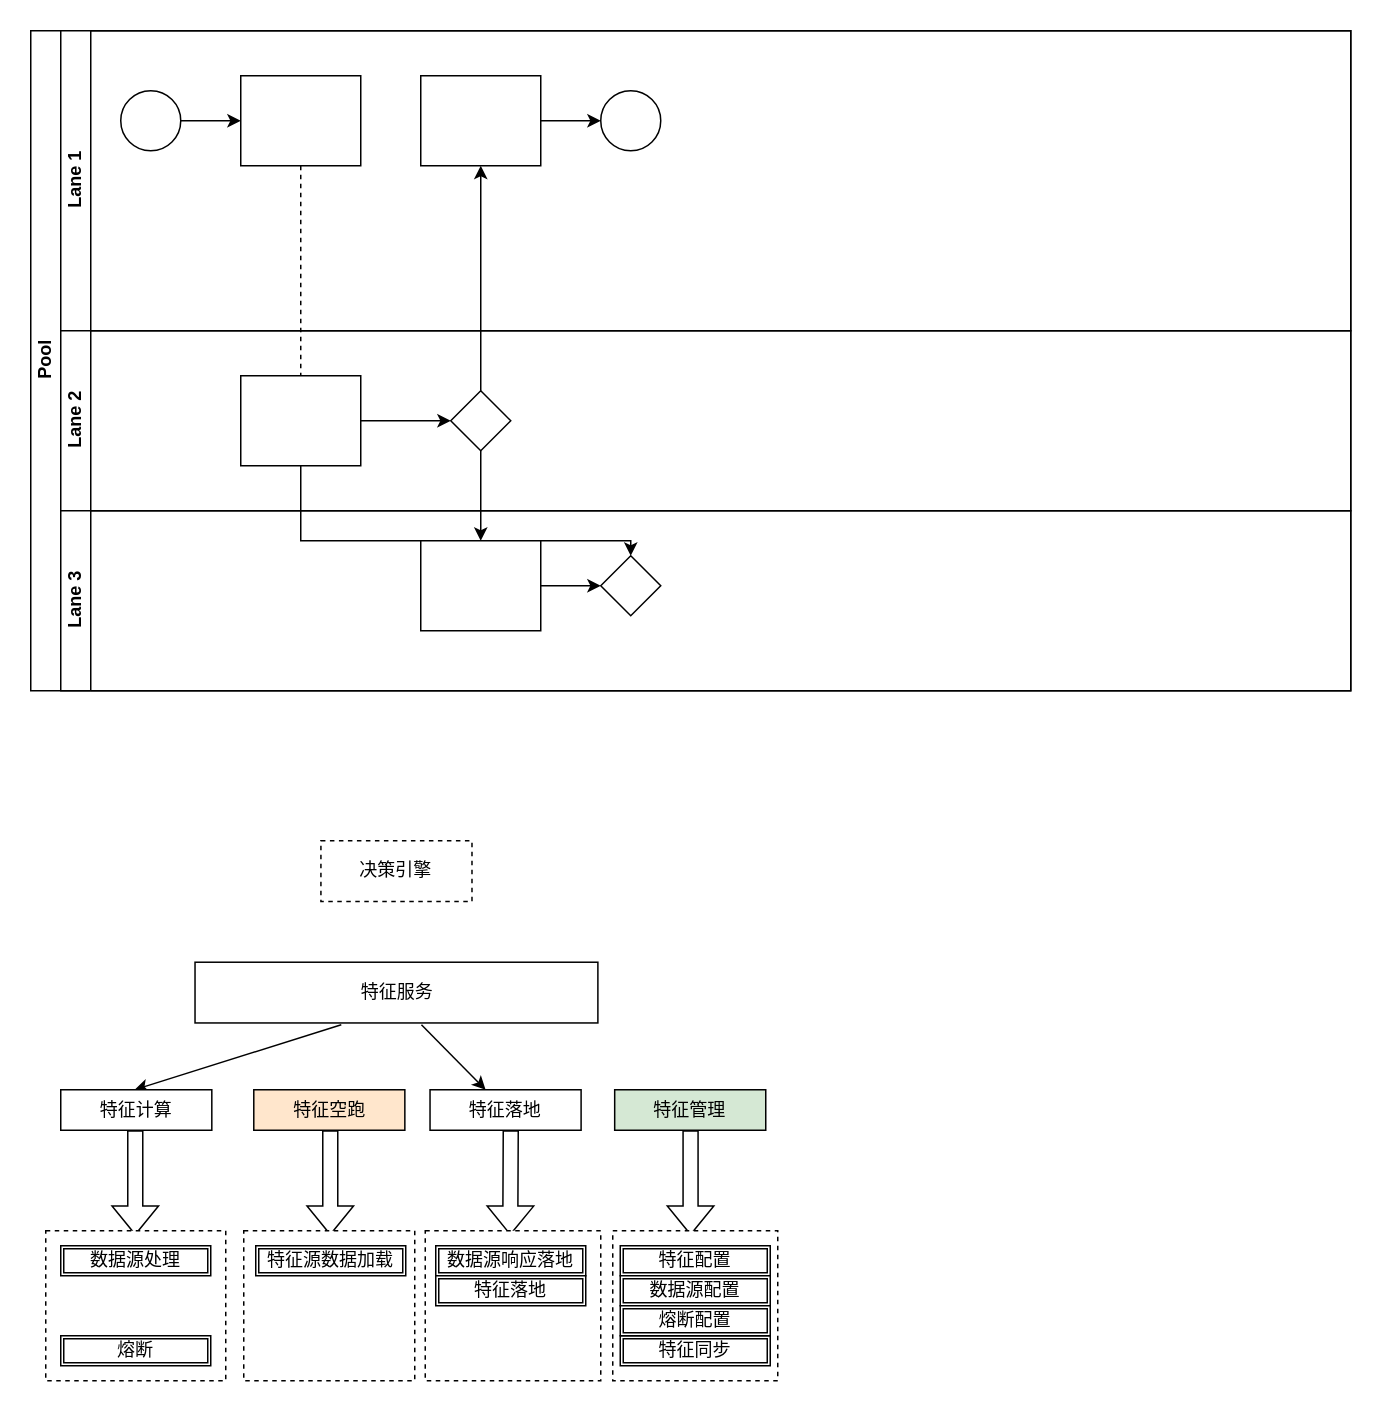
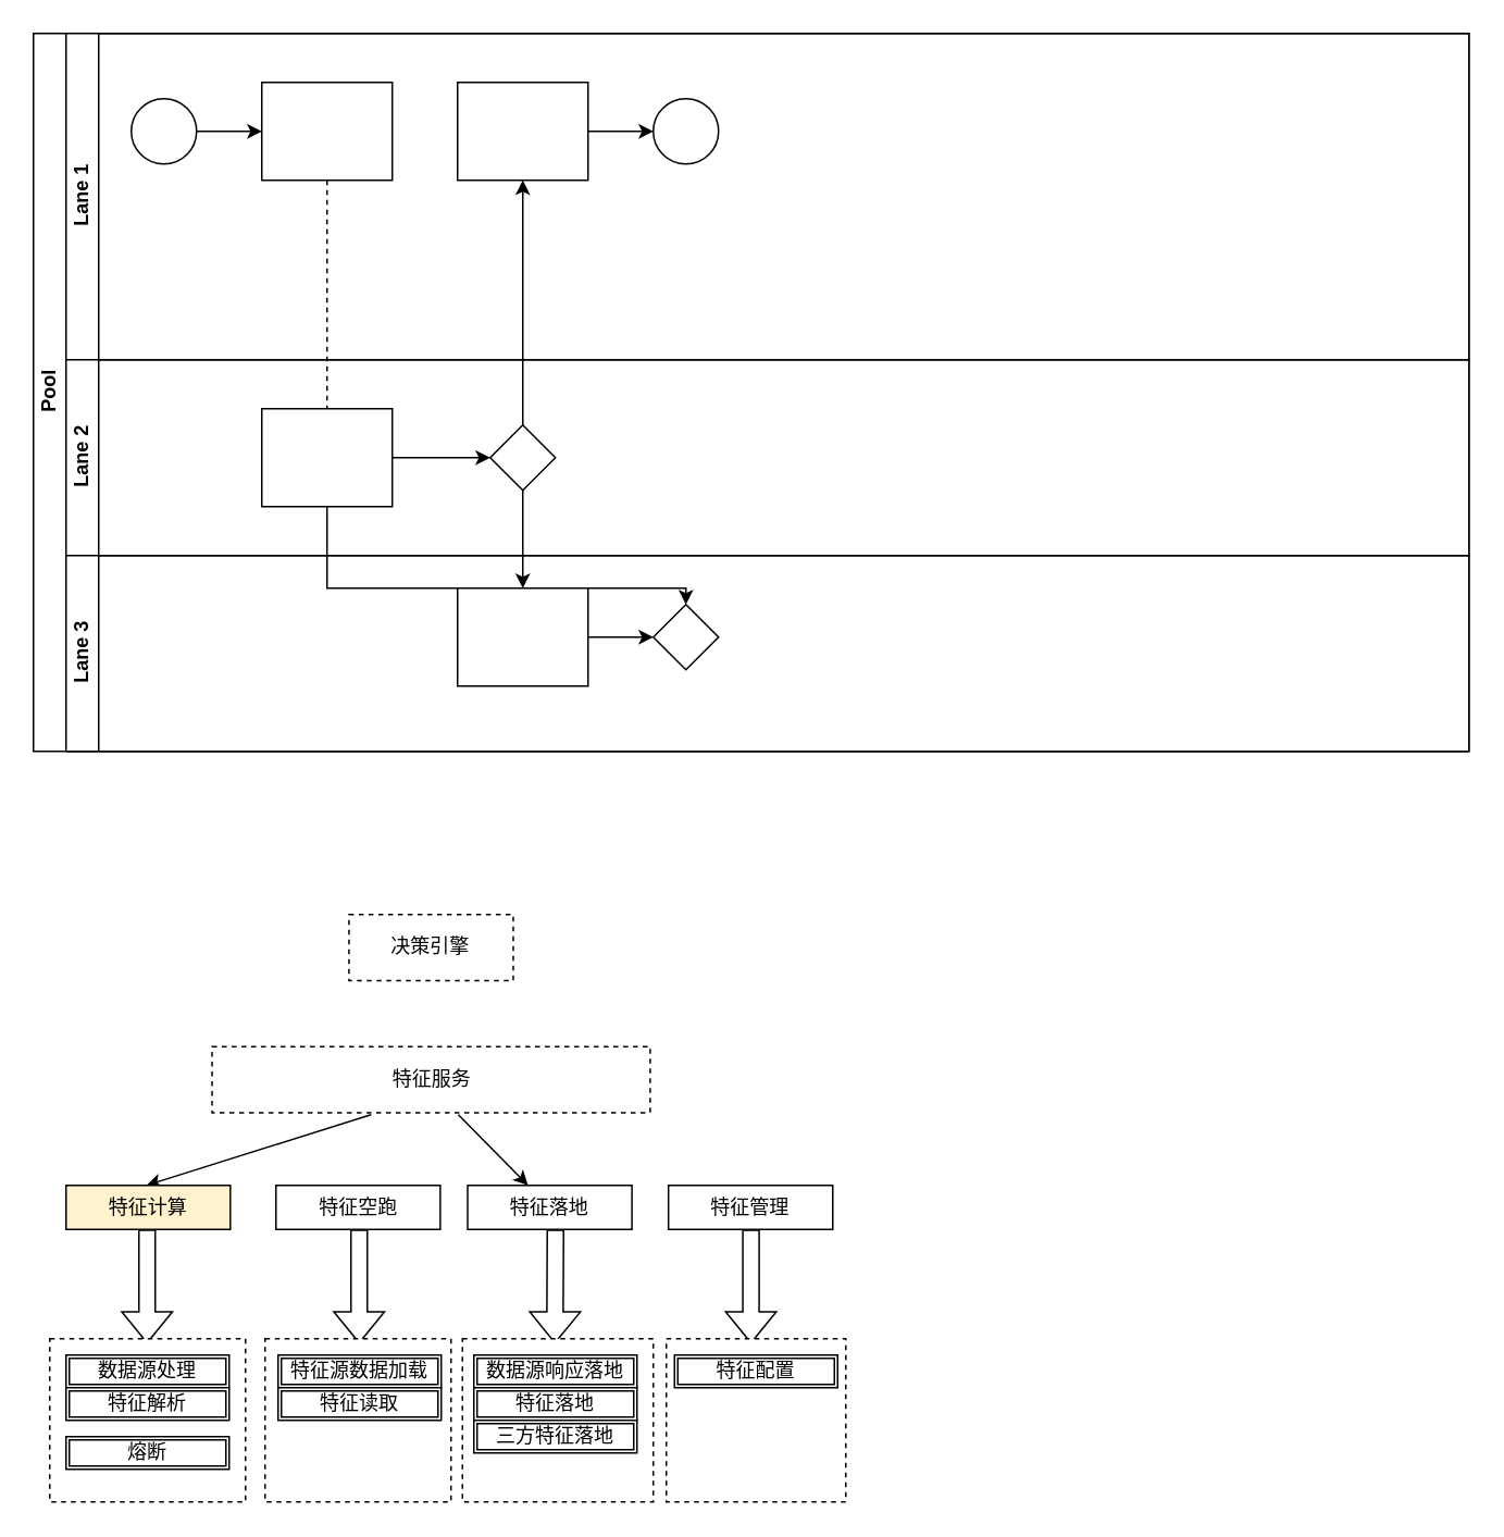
  <mxCell id="0" />
  <mxCell id="1" parent="0" />
  <mxCell id="2" value="Pool" style="swimlane;html=1;childLayout=stackLayout;resizeParent=1;resizeParentMax=0;horizontal=0;startSize=20;horizontalStack=0;" parent="1" vertex="1"><mxGeometry x="20" y="20" width="880" height="440" as="geometry" /></mxCell>
  <mxCell id="3" value="" style="edgeStyle=orthogonalEdgeStyle;rounded=0;orthogonalLoop=1;jettySize=auto;html=1;dashed=1;endArrow=none;endFill=0;" parent="2" source="10" target="16" edge="1"><mxGeometry relative="1" as="geometry" /></mxCell>
  <mxCell id="4" style="edgeStyle=orthogonalEdgeStyle;rounded=0;orthogonalLoop=1;jettySize=auto;html=1;endArrow=classic;endFill=1;" parent="2" source="17" target="12" edge="1"><mxGeometry relative="1" as="geometry" /></mxCell>
  <mxCell id="5" style="edgeStyle=orthogonalEdgeStyle;rounded=0;orthogonalLoop=1;jettySize=auto;html=1;endArrow=classic;endFill=1;" parent="2" source="17" target="20" edge="1"><mxGeometry relative="1" as="geometry" /></mxCell>
  <mxCell id="6" style="edgeStyle=orthogonalEdgeStyle;rounded=0;orthogonalLoop=1;jettySize=auto;html=1;endArrow=classic;endFill=1;" parent="2" source="16" target="21" edge="1"><mxGeometry relative="1" as="geometry"><Array as="points"><mxPoint x="180" y="340" /><mxPoint x="400" y="340" /></Array></mxGeometry></mxCell>
  <mxCell id="7" value="Lane 1" style="swimlane;html=1;startSize=20;horizontal=0;" parent="2" vertex="1"><mxGeometry x="20" width="860" height="200" as="geometry" /></mxCell>
  <mxCell id="8" value="" style="edgeStyle=orthogonalEdgeStyle;rounded=0;orthogonalLoop=1;jettySize=auto;html=1;" parent="7" source="9" target="10" edge="1"><mxGeometry relative="1" as="geometry" /></mxCell>
  <mxCell id="9" value="" style="ellipse;whiteSpace=wrap;html=1;" parent="7" vertex="1"><mxGeometry x="40" y="40" width="40" height="40" as="geometry" /></mxCell>
  <mxCell id="10" value="" style="rounded=0;whiteSpace=wrap;html=1;fontFamily=Helvetica;fontSize=12;fontColor=#000000;align=center;" parent="7" vertex="1"><mxGeometry x="120" y="30" width="80" height="60" as="geometry" /></mxCell>
  <mxCell id="11" value="" style="edgeStyle=orthogonalEdgeStyle;rounded=0;orthogonalLoop=1;jettySize=auto;html=1;endArrow=classic;endFill=1;" parent="7" source="12" target="13" edge="1"><mxGeometry relative="1" as="geometry" /></mxCell>
  <mxCell id="12" value="" style="rounded=0;whiteSpace=wrap;html=1;fontFamily=Helvetica;fontSize=12;fontColor=#000000;align=center;" parent="7" vertex="1"><mxGeometry x="240" y="30" width="80" height="60" as="geometry" /></mxCell>
  <mxCell id="13" value="" style="ellipse;whiteSpace=wrap;html=1;" parent="7" vertex="1"><mxGeometry x="360" y="40" width="40" height="40" as="geometry" /></mxCell>
  <mxCell id="14" value="Lane 2" style="swimlane;html=1;startSize=20;horizontal=0;" parent="2" vertex="1"><mxGeometry x="20" y="200" width="860" height="120" as="geometry" /></mxCell>
  <mxCell id="15" value="" style="edgeStyle=orthogonalEdgeStyle;rounded=0;orthogonalLoop=1;jettySize=auto;html=1;endArrow=classic;endFill=1;" parent="14" source="16" target="17" edge="1"><mxGeometry relative="1" as="geometry" /></mxCell>
  <mxCell id="16" value="" style="rounded=0;whiteSpace=wrap;html=1;fontFamily=Helvetica;fontSize=12;fontColor=#000000;align=center;" parent="14" vertex="1"><mxGeometry x="120" y="30" width="80" height="60" as="geometry" /></mxCell>
  <mxCell id="17" value="" style="rhombus;whiteSpace=wrap;html=1;fontFamily=Helvetica;fontSize=12;fontColor=#000000;align=center;" parent="14" vertex="1"><mxGeometry x="260" y="40" width="40" height="40" as="geometry" /></mxCell>
  <mxCell id="18" value="Lane 3" style="swimlane;html=1;startSize=20;horizontal=0;" parent="2" vertex="1"><mxGeometry x="20" y="320" width="860" height="120" as="geometry" /></mxCell>
  <mxCell id="19" value="" style="edgeStyle=orthogonalEdgeStyle;rounded=0;orthogonalLoop=1;jettySize=auto;html=1;endArrow=classic;endFill=1;" parent="18" source="20" target="21" edge="1"><mxGeometry relative="1" as="geometry" /></mxCell>
  <mxCell id="20" value="" style="rounded=0;whiteSpace=wrap;html=1;fontFamily=Helvetica;fontSize=12;fontColor=#000000;align=center;" parent="18" vertex="1"><mxGeometry x="240" y="20" width="80" height="60" as="geometry" /></mxCell>
  <mxCell id="21" value="" style="rhombus;whiteSpace=wrap;html=1;fontFamily=Helvetica;fontSize=12;fontColor=#000000;align=center;" parent="18" vertex="1"><mxGeometry x="360" y="30" width="40" height="40" as="geometry" /></mxCell>
  <mxCell id="22" value="" style="shape=flexArrow;endArrow=classic;html=1;rounded=0;fontFamily=Helvetica;fontSize=12;fontColor=default;" edge="1" parent="1"><mxGeometry width="50" height="50" relative="1" as="geometry"><mxPoint x="89.68" y="753" as="sourcePoint" /><mxPoint x="89.68" y="823" as="targetPoint" /></mxGeometry></mxCell>
  <mxCell id="23" value="" style="shape=flexArrow;endArrow=classic;html=1;rounded=0;fontFamily=Helvetica;fontSize=12;fontColor=default;" edge="1" parent="1"><mxGeometry width="50" height="50" relative="1" as="geometry"><mxPoint x="219.68" y="753" as="sourcePoint" /><mxPoint x="219.68" y="823" as="targetPoint" /></mxGeometry></mxCell>
  <mxCell id="24" value="" style="shape=flexArrow;endArrow=classic;html=1;rounded=0;fontFamily=Helvetica;fontSize=12;fontColor=default;" edge="1" parent="1"><mxGeometry width="50" height="50" relative="1" as="geometry"><mxPoint x="340" y="753" as="sourcePoint" /><mxPoint x="339.68" y="823" as="targetPoint" /></mxGeometry></mxCell>
  <mxCell id="25" value="" style="shape=flexArrow;endArrow=classic;html=1;rounded=0;fontFamily=Helvetica;fontSize=12;fontColor=default;" edge="1" parent="1"><mxGeometry width="50" height="50" relative="1" as="geometry"><mxPoint x="459.88" y="753" as="sourcePoint" /><mxPoint x="459.88" y="823" as="targetPoint" /></mxGeometry></mxCell>
  <mxCell id="26" value="" style="group" vertex="1" connectable="0" parent="1"><mxGeometry x="30" y="820" width="120" height="100" as="geometry" /></mxCell>
  <mxCell id="27" value="" style="rounded=0;whiteSpace=wrap;html=1;dashed=1;" vertex="1" parent="26"><mxGeometry width="120" height="100" as="geometry" /></mxCell>
  <mxCell id="28" value="数据源处理" style="shape=ext;double=1;rounded=0;whiteSpace=wrap;html=1;" vertex="1" parent="26"><mxGeometry x="10" y="10" width="100" height="20" as="geometry" /></mxCell>
- <mxCell id="30" value="熔断" style="shape=ext;double=1;rounded=0;whiteSpace=wrap;html=1;" vertex="1" parent="26"><mxGeometry x="10" y="70" width="100" height="20" as="geometry" /></mxCell>
+ <mxCell id="29" value="特征解析" style="shape=ext;double=1;rounded=0;whiteSpace=wrap;html=1;" vertex="1" parent="26"><mxGeometry x="10" y="30" width="100" height="20" as="geometry" /></mxCell>
+ <mxCell id="30" value="熔断" style="shape=ext;double=1;rounded=0;whiteSpace=wrap;html=1;" vertex="1" parent="26"><mxGeometry x="10" y="60" width="100" height="20" as="geometry" /></mxCell>
  <mxCell id="31" value="" style="group" vertex="1" connectable="0" parent="1"><mxGeometry x="162" y="820" width="114" height="100" as="geometry" /></mxCell>
  <mxCell id="32" value="" style="group" vertex="1" connectable="0" parent="31"><mxGeometry width="114" height="100" as="geometry" /></mxCell>
  <mxCell id="33" value="" style="rounded=0;whiteSpace=wrap;html=1;dashed=1;" vertex="1" parent="32"><mxGeometry width="114" height="100" as="geometry" /></mxCell>
  <mxCell id="34" value="特征源数据加载" style="shape=ext;double=1;rounded=0;whiteSpace=wrap;html=1;" vertex="1" parent="32"><mxGeometry x="8" y="10" width="100" height="20" as="geometry" /></mxCell>
+ <mxCell id="35" value="特征读取" style="shape=ext;double=1;rounded=0;whiteSpace=wrap;html=1;" vertex="1" parent="32"><mxGeometry x="8" y="30" width="100" height="20" as="geometry" /></mxCell>
  <mxCell id="36" value="" style="group" vertex="1" connectable="0" parent="1"><mxGeometry x="283" y="820" width="117" height="100" as="geometry" /></mxCell>
  <mxCell id="37" value="" style="group" vertex="1" connectable="0" parent="36"><mxGeometry width="117" height="100" as="geometry" /></mxCell>
  <mxCell id="38" value="" style="rounded=0;whiteSpace=wrap;html=1;dashed=1;" vertex="1" parent="37"><mxGeometry width="117" height="100" as="geometry" /></mxCell>
  <mxCell id="39" value="数据源响应落地" style="shape=ext;double=1;rounded=0;whiteSpace=wrap;html=1;" vertex="1" parent="37"><mxGeometry x="7" y="10" width="100" height="20" as="geometry" /></mxCell>
  <mxCell id="40" value="特征落地" style="shape=ext;double=1;rounded=0;whiteSpace=wrap;html=1;" vertex="1" parent="37"><mxGeometry x="7" y="30" width="100" height="20" as="geometry" /></mxCell>
+ <mxCell id="41" value="三方特征落地" style="shape=ext;double=1;rounded=0;whiteSpace=wrap;html=1;" vertex="1" parent="37"><mxGeometry x="7" y="50" width="100" height="20" as="geometry" /></mxCell>
  <mxCell id="42" value="" style="group" vertex="1" connectable="0" parent="1"><mxGeometry x="408" y="820" width="110" height="100" as="geometry" /></mxCell>
  <mxCell id="43" value="" style="rounded=0;whiteSpace=wrap;html=1;dashed=1;" vertex="1" parent="42"><mxGeometry width="110" height="100" as="geometry" /></mxCell>
  <mxCell id="44" value="特征配置" style="shape=ext;double=1;rounded=0;whiteSpace=wrap;html=1;" vertex="1" parent="42"><mxGeometry x="5" y="10" width="100" height="20" as="geometry" /></mxCell>
- <mxCell id="45" value="数据源配置" style="shape=ext;double=1;rounded=0;whiteSpace=wrap;html=1;" vertex="1" parent="42"><mxGeometry x="5" y="30" width="100" height="20" as="geometry" /></mxCell>
- <mxCell id="46" value="特征同步" style="shape=ext;double=1;rounded=0;whiteSpace=wrap;html=1;" vertex="1" parent="42"><mxGeometry x="5" y="70" width="100" height="20" as="geometry" /></mxCell>
- <mxCell id="47" value="熔断配置" style="shape=ext;double=1;rounded=0;whiteSpace=wrap;html=1;" vertex="1" parent="42"><mxGeometry x="5" y="50" width="100" height="20" as="geometry" /></mxCell>
  <mxCell id="48" value="决策引擎" style="rounded=0;whiteSpace=wrap;html=1;fontFamily=Helvetica;fontSize=12;fontColor=#000000;align=center;dashed=1;" vertex="1" parent="1"><mxGeometry x="213.452" y="560" width="100.714" height="40.49" as="geometry" /></mxCell>
- <mxCell id="49" value="特征服务" style="rounded=0;whiteSpace=wrap;html=1;" vertex="1" parent="1"><mxGeometry x="129.524" y="640.979" width="268.571" height="40.49" as="geometry" /></mxCell>
+ <mxCell id="49" value="特征服务" style="rounded=0;whiteSpace=wrap;html=1;dashed=1;" vertex="1" parent="1"><mxGeometry x="129.524" y="640.979" width="268.571" height="40.49" as="geometry" /></mxCell>
  <mxCell id="50" value="" style="endArrow=classic;html=1;rounded=0;entryX=0.5;entryY=0;entryDx=0;entryDy=0;exitX=0.363;exitY=1.029;exitDx=0;exitDy=0;exitPerimeter=0;" edge="1" parent="1" source="49"><mxGeometry width="50" height="50" relative="1" as="geometry"><mxPoint x="161.976" y="681.469" as="sourcePoint" /><mxPoint x="89.238" y="726.007" as="targetPoint" /></mxGeometry></mxCell>
  <mxCell id="51" value="" style="endArrow=classic;html=1;rounded=0;exitX=0.562;exitY=1.029;exitDx=0;exitDy=0;exitPerimeter=0;" edge="1" parent="1" source="49" target="54"><mxGeometry width="50" height="50" relative="1" as="geometry"><mxPoint x="275" y="681.469" as="sourcePoint" /><mxPoint x="319.762" y="762.448" as="targetPoint" /></mxGeometry></mxCell>
- <mxCell id="52" value="特征计算" style="rounded=0;whiteSpace=wrap;html=1;" vertex="1" parent="1"><mxGeometry x="40" y="726.007" width="100.714" height="26.993" as="geometry" /></mxCell>
- <mxCell id="53" value="特征空跑" style="rounded=0;whiteSpace=wrap;html=1;fillColor=#ffe6cc;" vertex="1" parent="1"><mxGeometry x="168.69" y="726.007" width="100.714" height="26.993" as="geometry" /></mxCell>
+ <mxCell id="52" value="特征计算" style="rounded=0;whiteSpace=wrap;html=1;fillColor=#fff2cc;" vertex="1" parent="1"><mxGeometry x="40" y="726.007" width="100.714" height="26.993" as="geometry" /></mxCell>
+ <mxCell id="53" value="特征空跑" style="rounded=0;whiteSpace=wrap;html=1;" vertex="1" parent="1"><mxGeometry x="168.69" y="726.007" width="100.714" height="26.993" as="geometry" /></mxCell>
  <mxCell id="54" value="特征落地" style="rounded=0;whiteSpace=wrap;html=1;" vertex="1" parent="1"><mxGeometry x="286.19" y="726.007" width="100.714" height="26.993" as="geometry" /></mxCell>
- <mxCell id="55" value="特征管理" style="rounded=0;whiteSpace=wrap;html=1;fillColor=#d5e8d4;" vertex="1" parent="1"><mxGeometry x="409.286" y="726.007" width="100.714" height="26.993" as="geometry" /></mxCell>
+ <mxCell id="55" value="特征管理" style="rounded=0;whiteSpace=wrap;html=1;" vertex="1" parent="1"><mxGeometry x="409.286" y="726.007" width="100.714" height="26.993" as="geometry" /></mxCell>
